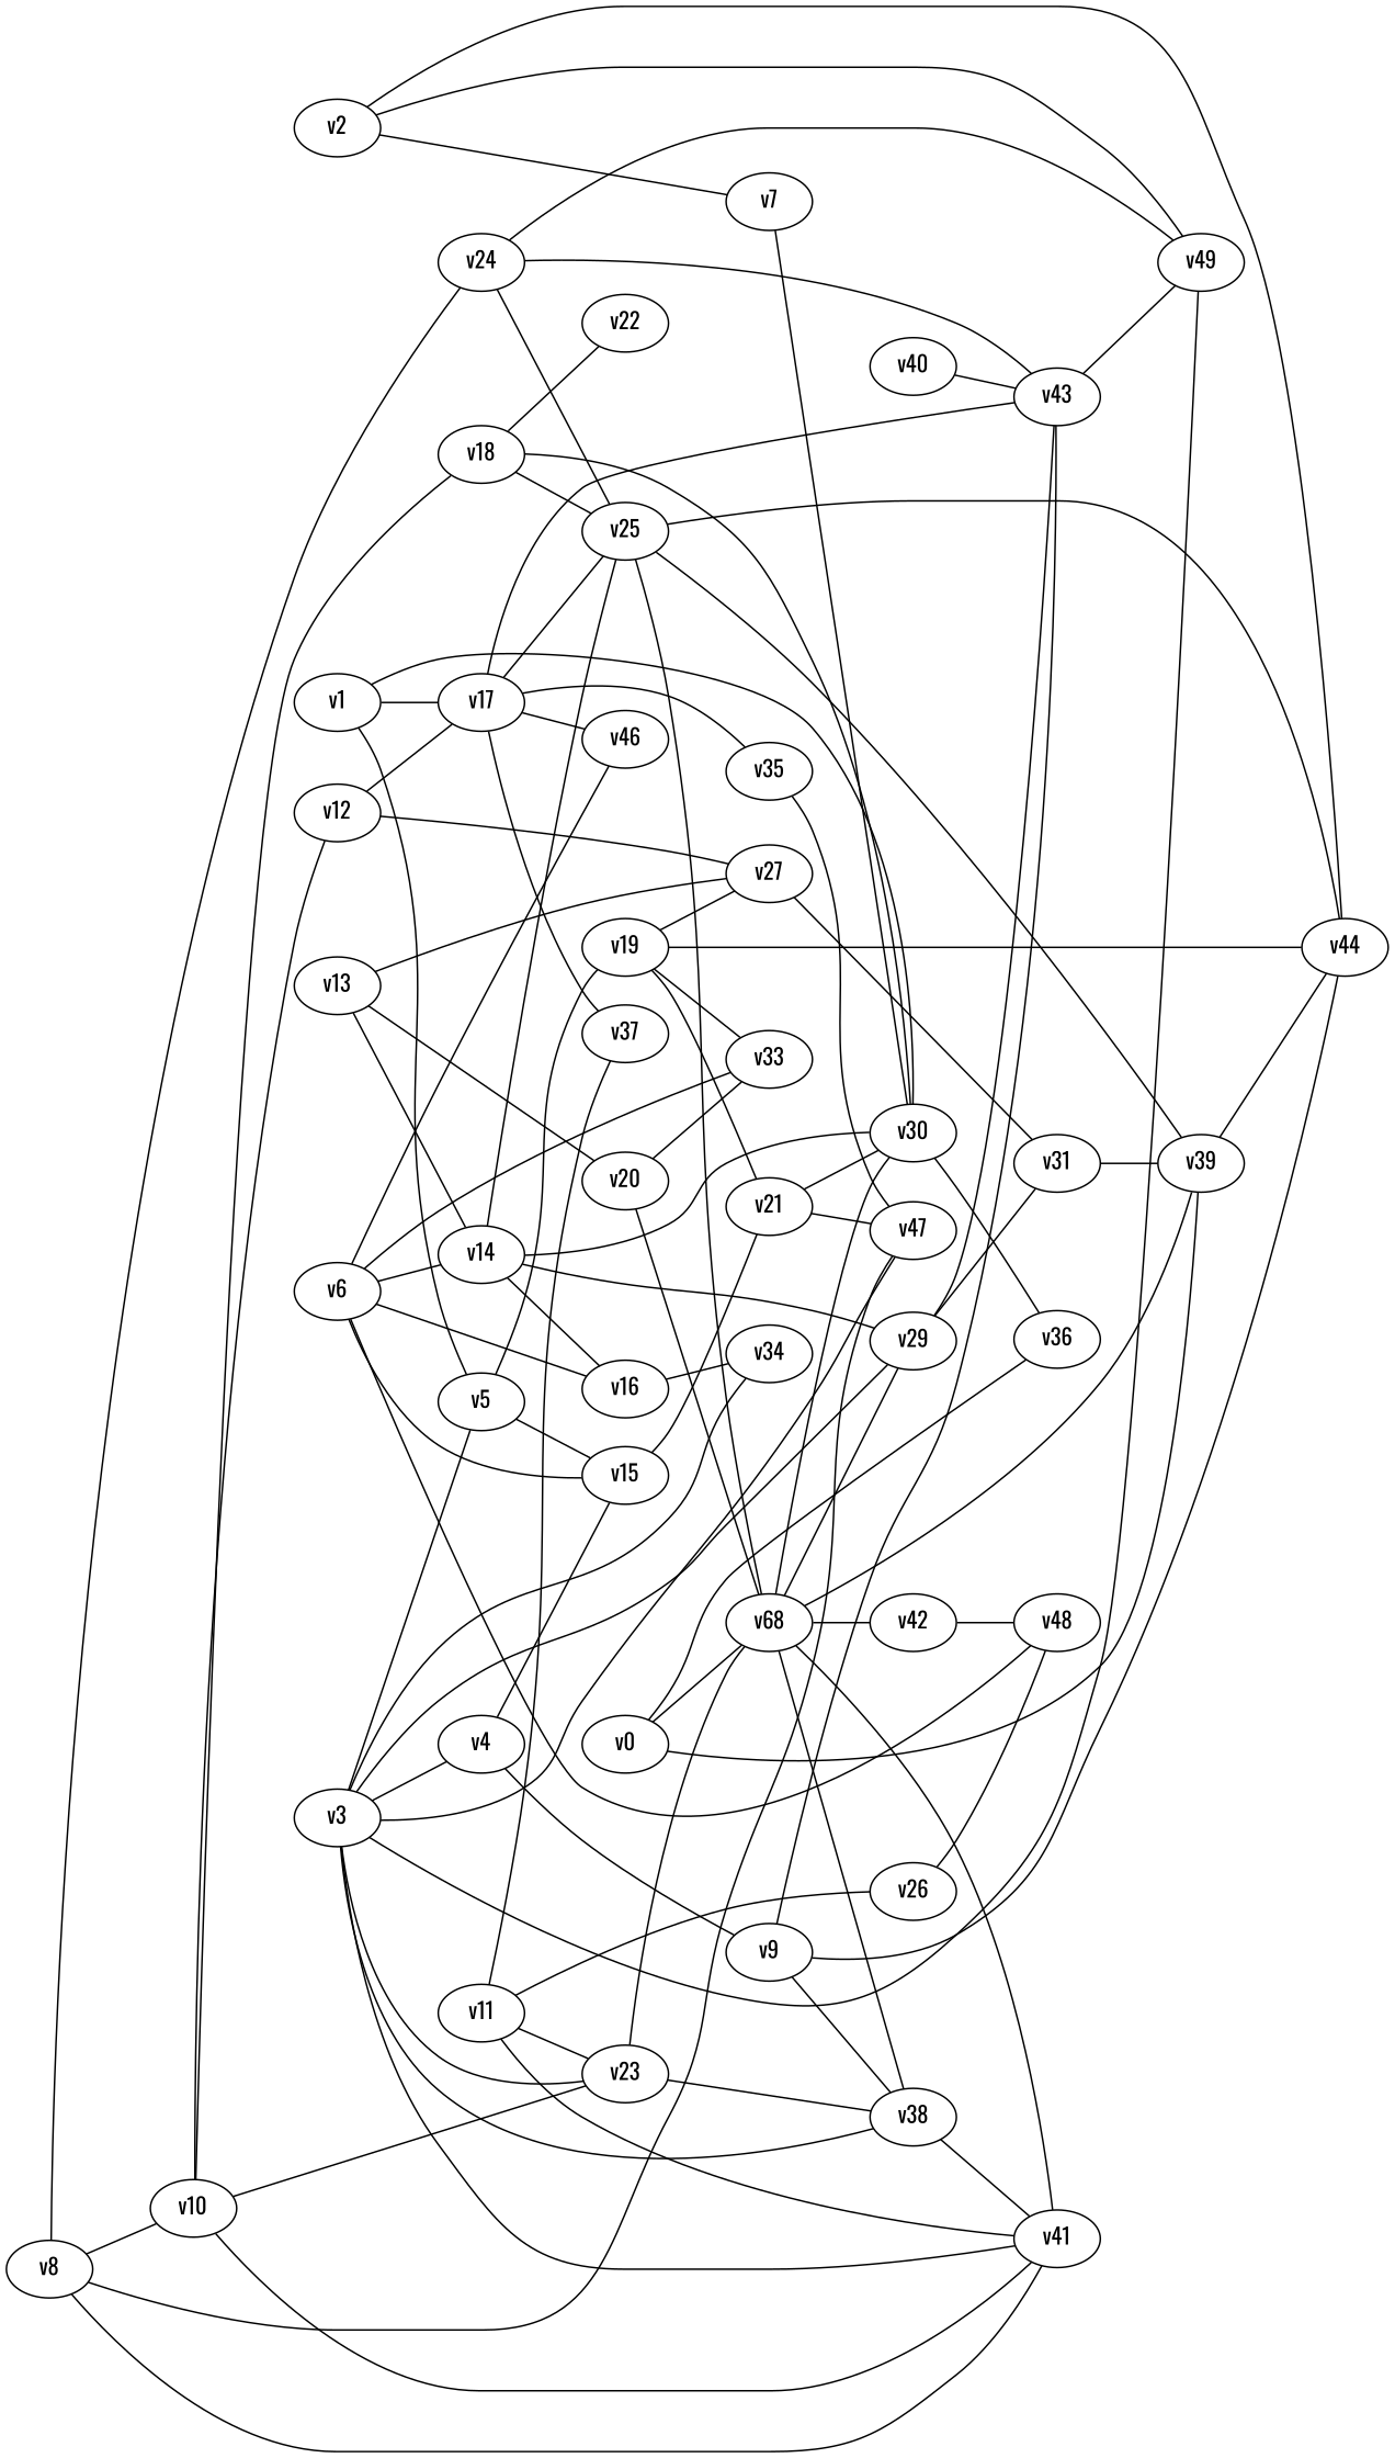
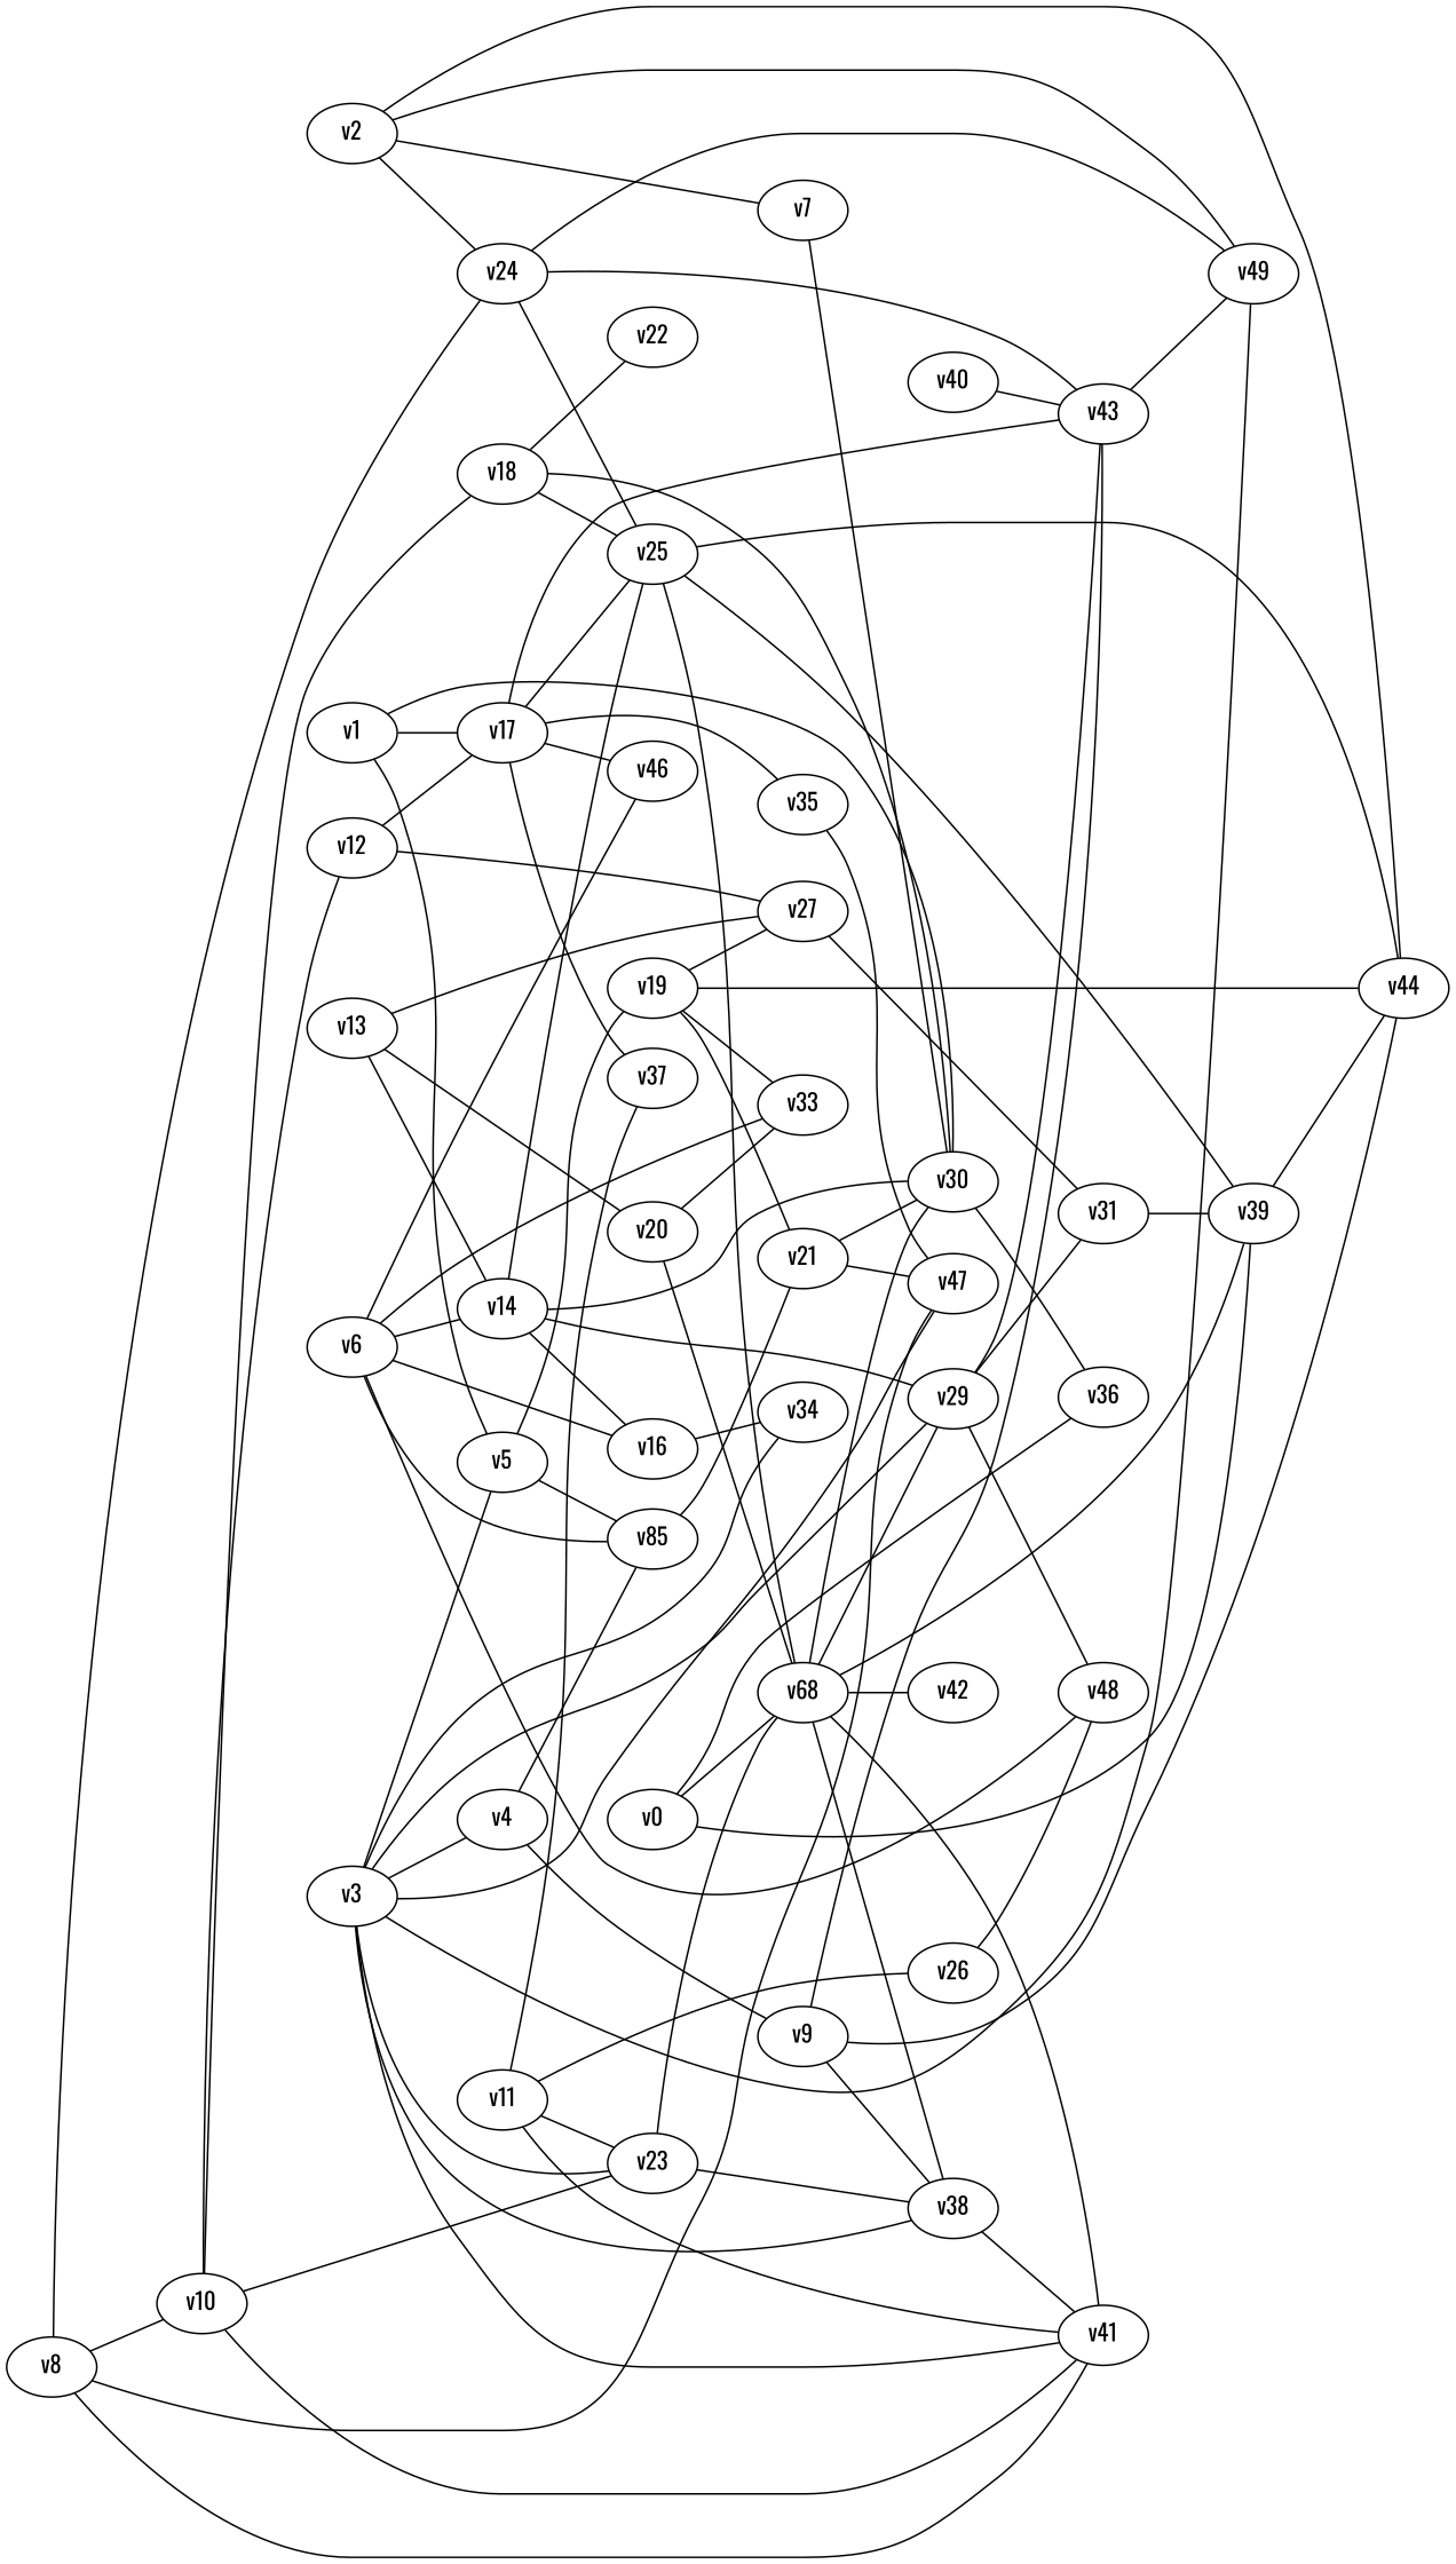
  graph {
    fontname=Oswald
    rankdir=LR
    node [fontname=Oswald]
    edge [fontname=Oswald]
    v18
    v30
    v22
    v25
    v36
    v44
    n7 [label=v68]
    v39
    v12
    v17
    v27
    v43
    v35
    v37
    v46
    v31
    v49
    v47
    v3
    v5
    v4
    v23
    v38
    v29
    v41
    v34
-   v15
+   v15 [label=v85]
    v19
    v9
    v48
    v21
    v33
    v42
    v0
    v10
    v14
    v16
    v13
    v20
    v24
    v2
    v7
    v6
    v11
    v26
    v1
    v8
    v40
    v18 -- v30
    v18 -- v22
    v18 -- v25
    v30 -- v36
    v25 -- v44
    v25 -- n7
    v25 -- v39
    n7 -- v30
    n7 -- v39
    n7 -- v38
    n7 -- v29
    n7 -- v41
    n7 -- v42
    v39 -- v44
    v12 -- v17
    v12 -- v27
    v17 -- v25
    v17 -- v43
    v17 -- v35
    v17 -- v37
    v17 -- v46
    v27 -- v31
    v43 -- v49
    v35 -- v47
    v31 -- v39
    v3 -- v49
    v3 -- v47
    v3 -- v5
    v3 -- v4
    v3 -- v23
    v3 -- v38
    v3 -- v29
    v3 -- v41
    v3 -- v34
    v5 -- v15
    v5 -- v19
    v4 -- v15
    v4 -- v9
    v23 -- n7
    v23 -- v38
    v38 -- v41
    v29 -- v43
    v29 -- v31
-   v42 -- v48
+   v29 -- v48
    v15 -- v21
    v19 -- v44
    v19 -- v27
    v19 -- v21
    v19 -- v33
    v9 -- v44
    v9 -- v43
    v9 -- v38
    v21 -- v30
    v21 -- v47
    v0 -- v36
    v0 -- n7
    v0 -- v39
    v10 -- v18
    v10 -- v12
    v10 -- v23
    v10 -- v41
    v14 -- v30
    v14 -- v25
    v14 -- v29
    v14 -- v16
    v16 -- v34
    v13 -- v27
    v13 -- v14
    v13 -- v20
    v20 -- n7
    v20 -- v33
    v24 -- v25
    v24 -- v43
    v24 -- v49
    v2 -- v44
    v2 -- v49
+   v2 -- v24
    v2 -- v7
    v7 -- v30
    v6 -- v46
    v6 -- v15
    v6 -- v48
    v6 -- v33
    v6 -- v14
    v6 -- v16
    v11 -- v37
    v11 -- v23
    v11 -- v41
    v11 -- v26
    v26 -- v48
    v1 -- v30
    v1 -- v17
    v1 -- v5
    v8 -- v47
    v8 -- v41
    v8 -- v10
    v8 -- v24
    v40 -- v43
  }
